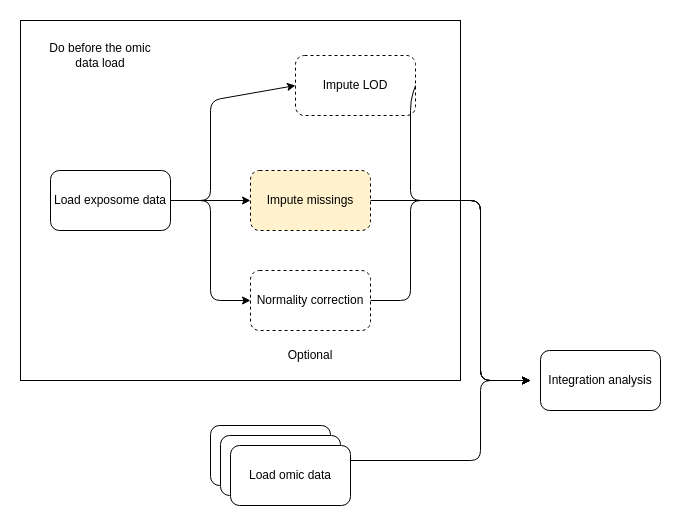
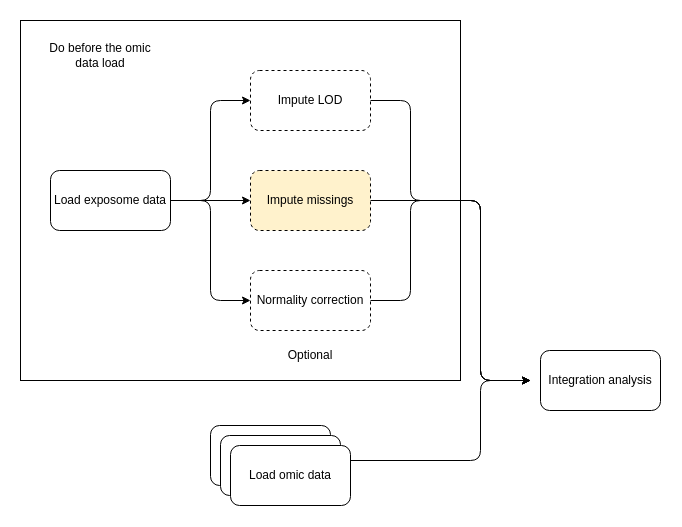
  <mxCell id="0" />
  <mxCell id="1" parent="0" />
  <mxCell id="2" value="" style="rounded=0;whiteSpace=wrap;html=1;" parent="1" vertex="1"><mxGeometry x="20" y="20" width="440" height="360" as="geometry" /></mxCell>
  <mxCell id="3" value="Load exposome data" style="rounded=1;whiteSpace=wrap;html=1;" parent="1" vertex="1"><mxGeometry x="50" y="170" width="120" height="60" as="geometry" /></mxCell>
  <mxCell id="4" value="Impute missings" style="rounded=1;whiteSpace=wrap;html=1;dashed=1;fillColor=#fff2cc;" parent="1" vertex="1"><mxGeometry x="250" y="170" width="120" height="60" as="geometry" /></mxCell>
  <mxCell id="5" value="" style="endArrow=classic;html=1;exitX=1;exitY=0.5;exitDx=0;exitDy=0;entryX=0;entryY=0.5;entryDx=0;entryDy=0;" parent="1" target="4" edge="1"><mxGeometry width="50" height="50" relative="1" as="geometry"><mxPoint x="170" y="200" as="sourcePoint" /><mxPoint x="340" y="150" as="targetPoint" /></mxGeometry></mxCell>
- <mxCell id="6" value="Impute LOD" style="rounded=1;whiteSpace=wrap;html=1;dashed=1;" parent="1" vertex="1"><mxGeometry x="295" y="55" width="120" height="60" as="geometry" /></mxCell>
+ <mxCell id="6" value="Impute LOD" style="rounded=1;whiteSpace=wrap;html=1;dashed=1;" parent="1" vertex="1"><mxGeometry x="250" y="70" width="120" height="60" as="geometry" /></mxCell>
  <mxCell id="7" value="Normality correction" style="rounded=1;whiteSpace=wrap;html=1;dashed=1;" parent="1" vertex="1"><mxGeometry x="250" y="270" width="120" height="60" as="geometry" /></mxCell>
  <mxCell id="8" value="" style="endArrow=classic;html=1;exitX=1;exitY=0.5;exitDx=0;exitDy=0;entryX=0;entryY=0.5;entryDx=0;entryDy=0;" parent="1" target="7" edge="1"><mxGeometry width="50" height="50" relative="1" as="geometry"><mxPoint x="170" y="200" as="sourcePoint" /><mxPoint x="340" y="150" as="targetPoint" /><Array as="points"><mxPoint x="210" y="200" /><mxPoint x="210" y="300" /></Array></mxGeometry></mxCell>
  <mxCell id="9" value="" style="endArrow=classic;html=1;exitX=1;exitY=0.5;exitDx=0;exitDy=0;entryX=0;entryY=0.5;entryDx=0;entryDy=0;" parent="1" target="6" edge="1"><mxGeometry width="50" height="50" relative="1" as="geometry"><mxPoint x="170" y="200" as="sourcePoint" /><mxPoint x="340" y="150" as="targetPoint" /><Array as="points"><mxPoint x="210" y="200" /><mxPoint x="210" y="100" /></Array></mxGeometry></mxCell>
  <mxCell id="10" value="" style="endArrow=classic;html=1;exitX=1;exitY=0.5;exitDx=0;exitDy=0;" parent="1" source="6" edge="1"><mxGeometry width="50" height="50" relative="1" as="geometry"><mxPoint x="340" y="320" as="sourcePoint" /><mxPoint x="530" y="380" as="targetPoint" /><Array as="points"><mxPoint x="410" y="100" /><mxPoint x="410" y="200" /><mxPoint x="480" y="200" /><mxPoint x="480" y="380" /></Array></mxGeometry></mxCell>
  <mxCell id="11" value="" style="endArrow=classic;html=1;exitX=1;exitY=0.5;exitDx=0;exitDy=0;entryX=0;entryY=0.5;entryDx=0;entryDy=0;" parent="1" source="4" edge="1"><mxGeometry width="50" height="50" relative="1" as="geometry"><mxPoint x="340" y="250" as="sourcePoint" /><mxPoint x="530" y="380" as="targetPoint" /><Array as="points"><mxPoint x="480" y="200" /><mxPoint x="480" y="380" /></Array></mxGeometry></mxCell>
  <mxCell id="12" value="" style="endArrow=classic;html=1;exitX=1;exitY=0.5;exitDx=0;exitDy=0;entryX=0;entryY=0.5;entryDx=0;entryDy=0;" parent="1" source="7" edge="1"><mxGeometry width="50" height="50" relative="1" as="geometry"><mxPoint x="340" y="250" as="sourcePoint" /><mxPoint x="530" y="380" as="targetPoint" /><Array as="points"><mxPoint x="410" y="300" /><mxPoint x="410" y="200" /><mxPoint x="480" y="200" /><mxPoint x="480" y="380" /></Array></mxGeometry></mxCell>
  <mxCell id="13" value="Optional" style="text;html=1;strokeColor=none;fillColor=none;align=center;verticalAlign=middle;whiteSpace=wrap;rounded=0;dashed=1;" parent="1" vertex="1"><mxGeometry x="285" y="340" width="50" height="30" as="geometry" /></mxCell>
  <mxCell id="14" value="Load omic data" style="rounded=1;whiteSpace=wrap;html=1;" parent="1" vertex="1"><mxGeometry x="210" y="425" width="120" height="60" as="geometry" /></mxCell>
  <mxCell id="15" value="" style="endArrow=classic;html=1;entryX=0;entryY=0.5;entryDx=0;entryDy=0;exitX=1;exitY=0.25;exitDx=0;exitDy=0;" parent="1" source="18" edge="1"><mxGeometry width="50" height="50" relative="1" as="geometry"><mxPoint x="310" y="520" as="sourcePoint" /><mxPoint x="530" y="380" as="targetPoint" /><Array as="points"><mxPoint x="480" y="460" /><mxPoint x="480" y="380" /></Array></mxGeometry></mxCell>
  <mxCell id="16" value="Do before the omic data load" style="text;html=1;strokeColor=none;fillColor=none;align=center;verticalAlign=middle;whiteSpace=wrap;rounded=0;" parent="1" vertex="1"><mxGeometry x="40" y="30" width="120" height="50" as="geometry" /></mxCell>
  <mxCell id="17" value="Load omic data" style="rounded=1;whiteSpace=wrap;html=1;" vertex="1" parent="1"><mxGeometry x="220" y="435" width="120" height="60" as="geometry" /></mxCell>
  <mxCell id="18" value="Load omic data" style="rounded=1;whiteSpace=wrap;html=1;" vertex="1" parent="1"><mxGeometry x="230" y="445" width="120" height="60" as="geometry" /></mxCell>
  <mxCell id="19" value="Integration analysis" style="rounded=1;whiteSpace=wrap;html=1;" vertex="1" parent="1"><mxGeometry x="540" y="350" width="120" height="60" as="geometry" /></mxCell>
